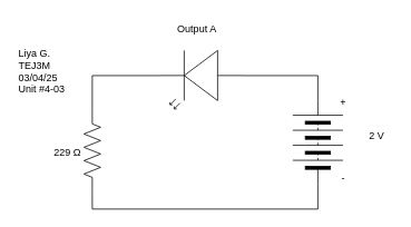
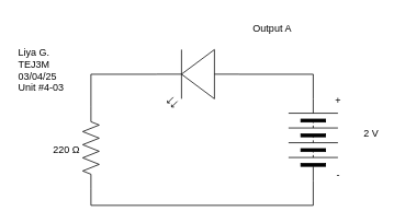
  <mxCell id="0" />
  <mxCell id="1" parent="0" />
  <mxCell id="2" value="" style="verticalLabelPosition=bottom;shadow=0;dashed=0;align=center;html=1;verticalAlign=top;shape=mxgraph.electrical.opto_electronics.led_2;pointerEvents=1;rotation=-180;" parent="1" vertex="1"><mxGeometry x="190" y="60" width="100" height="70" as="geometry" /></mxCell>
  <mxCell id="3" style="edgeStyle=orthogonalEdgeStyle;html=1;entryX=0;entryY=0.5;entryDx=0;entryDy=0;rounded=0;curved=0;endArrow=none;endFill=0;" parent="1" source="4" target="5" edge="1"><mxGeometry relative="1" as="geometry"><Array as="points"><mxPoint x="110" y="250" /><mxPoint x="380" y="250" /></Array></mxGeometry></mxCell>
  <mxCell id="4" value="" style="pointerEvents=1;verticalLabelPosition=bottom;shadow=0;dashed=0;align=center;html=1;verticalAlign=top;shape=mxgraph.electrical.resistors.resistor_2;rotation=90;" parent="1" vertex="1"><mxGeometry x="60" y="170" width="100" height="20" as="geometry" /></mxCell>
  <mxCell id="5" value="" style="pointerEvents=1;verticalLabelPosition=bottom;shadow=0;dashed=0;align=center;html=1;verticalAlign=top;shape=mxgraph.electrical.miscellaneous.batteryStack;rotation=-90;" parent="1" vertex="1"><mxGeometry x="330" y="140" width="100" height="60" as="geometry" /></mxCell>
  <mxCell id="6" value="Liya G.&lt;div&gt;TEJ3M&lt;/div&gt;&lt;div&gt;03/04/25&lt;/div&gt;&lt;div&gt;Unit #4-03&lt;/div&gt;" style="text;html=1;align=left;verticalAlign=middle;resizable=0;points=[];autosize=1;strokeColor=none;fillColor=none;" parent="1" vertex="1"><mxGeometry x="20" y="50" width="80" height="70" as="geometry" /></mxCell>
  <mxCell id="7" style="edgeStyle=orthogonalEdgeStyle;html=1;entryX=0;entryY=0.57;entryDx=0;entryDy=0;entryPerimeter=0;endArrow=none;endFill=0;rounded=0;" parent="1" source="5" target="2" edge="1"><mxGeometry relative="1" as="geometry"><Array as="points"><mxPoint x="380" y="90" /></Array></mxGeometry></mxCell>
  <mxCell id="8" style="edgeStyle=orthogonalEdgeStyle;html=1;entryX=0;entryY=0.5;entryDx=0;entryDy=0;entryPerimeter=0;endArrow=none;endFill=0;rounded=0;exitX=1;exitY=0.57;exitDx=0;exitDy=0;exitPerimeter=0;" parent="1" source="2" target="4" edge="1"><mxGeometry relative="1" as="geometry"><Array as="points"><mxPoint x="110" y="90" /></Array></mxGeometry></mxCell>
- <mxCell id="9" value="229&amp;nbsp;Ω" style="text;html=1;align=center;verticalAlign=middle;resizable=0;points=[];autosize=1;strokeColor=none;fillColor=none;" parent="1" vertex="1"><mxGeometry x="50" y="168" width="60" height="30" as="geometry" /></mxCell>
- <mxCell id="10" value="Output A" style="text;html=1;align=center;verticalAlign=middle;resizable=0;points=[];autosize=1;strokeColor=none;fillColor=none;" parent="1" vertex="1"><mxGeometry x="200" y="20" width="70" height="30" as="geometry" /></mxCell>
+ <mxCell id="9" value="220&amp;nbsp;Ω" style="text;html=1;align=center;verticalAlign=middle;resizable=0;points=[];autosize=1;strokeColor=none;fillColor=none;" parent="1" vertex="1"><mxGeometry x="50" y="168" width="60" height="30" as="geometry" /></mxCell>
+ <mxCell id="10" value="Output A" style="text;html=1;align=center;verticalAlign=middle;resizable=0;points=[];autosize=1;strokeColor=none;fillColor=none;" parent="1" vertex="1"><mxGeometry x="295" y="20" width="70" height="30" as="geometry" /></mxCell>
  <mxCell id="11" value="2 V" style="text;html=1;align=center;verticalAlign=middle;resizable=0;points=[];autosize=1;strokeColor=none;fillColor=none;" parent="1" vertex="1"><mxGeometry x="430" y="148" width="40" height="30" as="geometry" /></mxCell>
  <mxCell id="12" value="+" style="text;html=1;align=center;verticalAlign=middle;resizable=0;points=[];autosize=1;strokeColor=none;fillColor=none;" parent="1" vertex="1"><mxGeometry x="395" y="108" width="30" height="30" as="geometry" /></mxCell>
  <mxCell id="13" value="-" style="text;html=1;align=center;verticalAlign=middle;resizable=0;points=[];autosize=1;strokeColor=none;fillColor=none;" parent="1" vertex="1"><mxGeometry x="395" y="198" width="30" height="30" as="geometry" /></mxCell>
